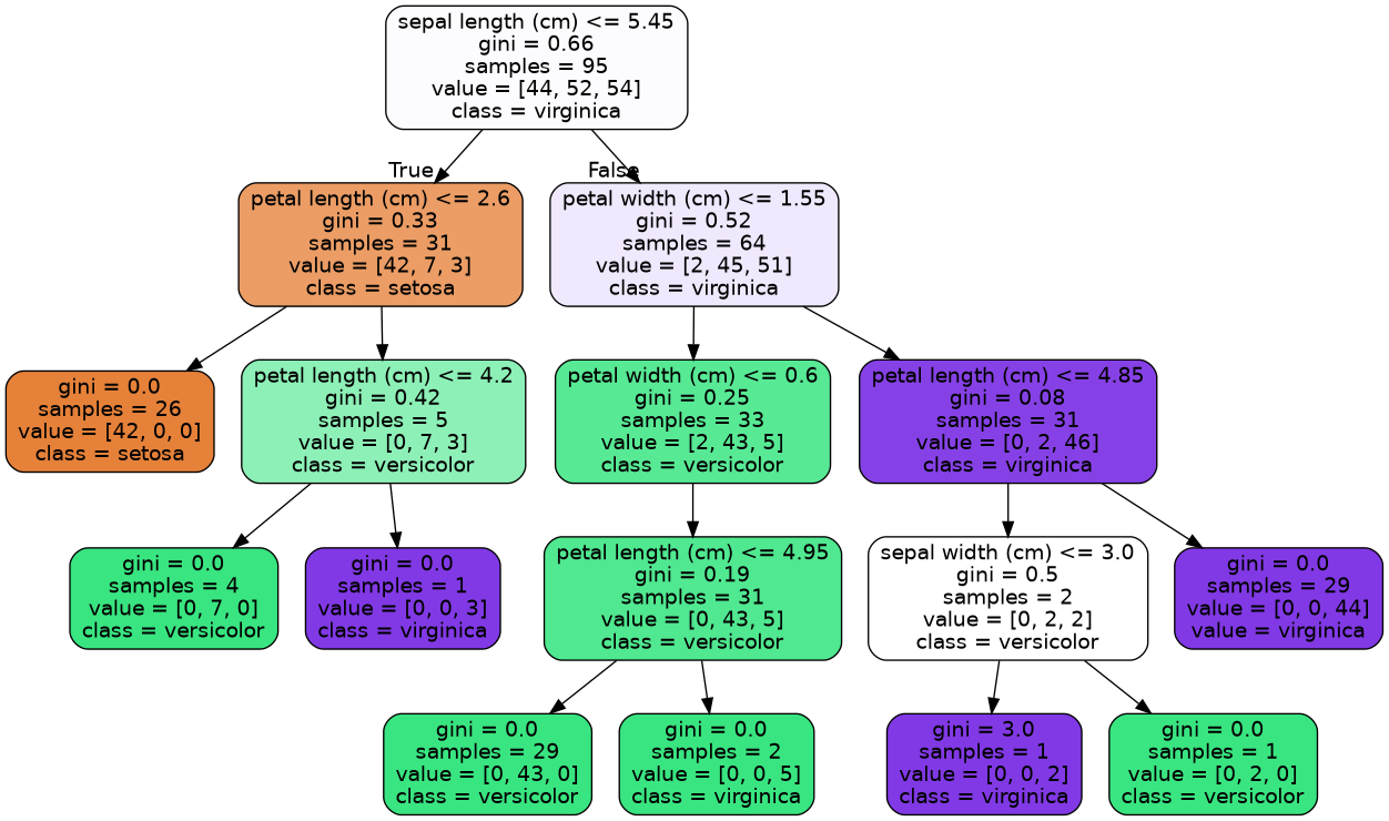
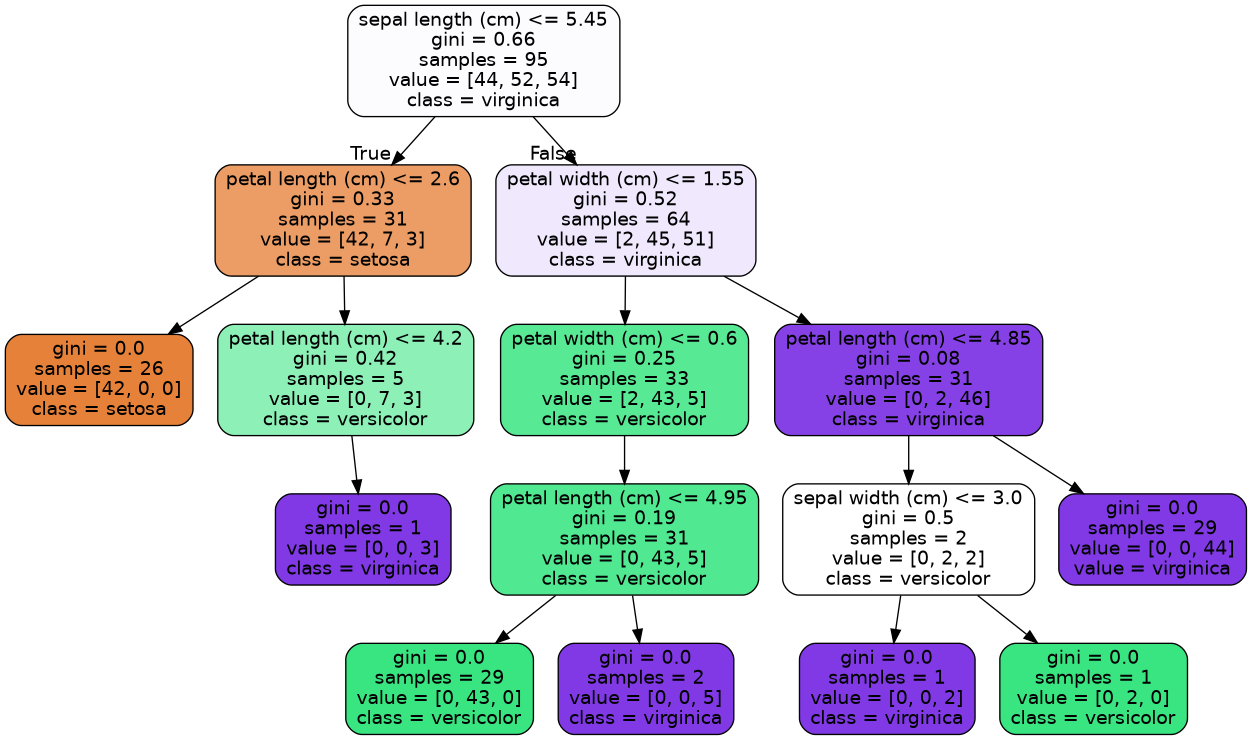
  digraph {
    node [color=black fillcolor="#8139e5ff" fontname=helvetica shape=box style="filled, rounded"]
    edge [fontname=helvetica]
    n1 [fillcolor="#8139e505" label="sepal length (cm) <= 5.45\ngini = 0.66\nsamples = 95\nvalue = [44, 52, 54]\nclass = virginica"]
    n2 [fillcolor="#e58139c6" label="petal length (cm) <= 2.6\ngini = 0.33\nsamples = 31\nvalue = [42, 7, 3]\nclass = setosa"]
    n3 [fillcolor="#8139e51d" label="petal width (cm) <= 1.55\ngini = 0.52\nsamples = 64\nvalue = [2, 45, 51]\nclass = virginica"]
    n4 [fillcolor="#e58139ff" label="gini = 0.0\nsamples = 26\nvalue = [42, 0, 0]\nclass = setosa"]
    n5 [fillcolor="#39e58192" label="petal length (cm) <= 4.2\ngini = 0.42\nsamples = 5\nvalue = [0, 7, 3]\nclass = versicolor"]
    n6 [fillcolor="#39e581d7" label="petal width (cm) <= 0.6\ngini = 0.25\nsamples = 33\nvalue = [2, 43, 5]\nclass = versicolor"]
    n7 [fillcolor="#8139e5f4" label="petal length (cm) <= 4.85\ngini = 0.08\nsamples = 31\nvalue = [0, 2, 46]\nclass = virginica"]
-   n8 [fillcolor="#39e581ff" label="gini = 0.0\nsamples = 4\nvalue = [0, 7, 0]\nclass = versicolor"]
    n9 [label="gini = 0.0\nsamples = 1\nvalue = [0, 0, 3]\nclass = virginica"]
    n10 [fillcolor="#39e581e1" label="petal length (cm) <= 4.95\ngini = 0.19\nsamples = 31\nvalue = [0, 43, 5]\nclass = versicolor"]
    n11 [fillcolor="#39e58100" label="sepal width (cm) <= 3.0\ngini = 0.5\nsamples = 2\nvalue = [0, 2, 2]\nclass = versicolor"]
    n12 [label="gini = 0.0\nsamples = 29\nvalue = [0, 0, 44]\nvalue = virginica"]
    n13 [fillcolor="#39e581ff" label="gini = 0.0\nsamples = 29\nvalue = [0, 43, 0]\nclass = versicolor"]
-   n14 [fillcolor="#39e581ff" label="gini = 0.0\nsamples = 2\nvalue = [0, 0, 5]\nclass = virginica"]
-   n15 [label="gini = 3.0\nsamples = 1\nvalue = [0, 0, 2]\nclass = virginica"]
+   n14 [label="gini = 0.0\nsamples = 2\nvalue = [0, 0, 5]\nclass = virginica"]
+   n15 [label="gini = 0.0\nsamples = 1\nvalue = [0, 0, 2]\nclass = virginica"]
    n16 [fillcolor="#39e581ff" label="gini = 0.0\nsamples = 1\nvalue = [0, 2, 0]\nclass = versicolor"]
    n1 -> n2 [headlabel=True labelangle=45 labeldistance=2.5]
    n1 -> n3 [headlabel=False labelangle=-45 labeldistance=2.5]
    n2 -> n4
    n2 -> n5
    n3 -> n6
    n3 -> n7
-   n5 -> n8
    n5 -> n9
    n6 -> n10
    n7 -> n11
    n7 -> n12
    n10 -> n13
    n10 -> n14
    n11 -> n15
    n11 -> n16
  }
